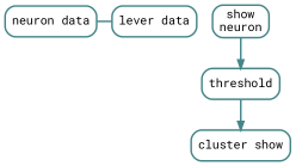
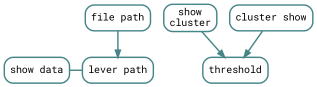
  digraph {
    fontname="Roboto Mono"
    node [color="#458588" fontname="Roboto Mono" penwidth=2.0 shape=box style=rounded]
    edge [color="#458588" fontname="Roboto Mono" penwidth=2.0]
-   n1 [label="lever data"]
-   n2 [label="neuron data"]
-   n4 [label="show\nneuron"]
+   n1 [label="lever path"]
+   n2 [label="show data"]
+   n3 [label="file path"]
+   n4 [label="show\ncluster"]
    threshold
    n6 [label="cluster show"]
    subgraph sub_1 {
      rank=same
      n1
      n2
    }
    n2 -> n1 [dir=none]
+   n3 -> n1
    n4 -> threshold
-   threshold -> n6
+   n6 -> threshold
  }
